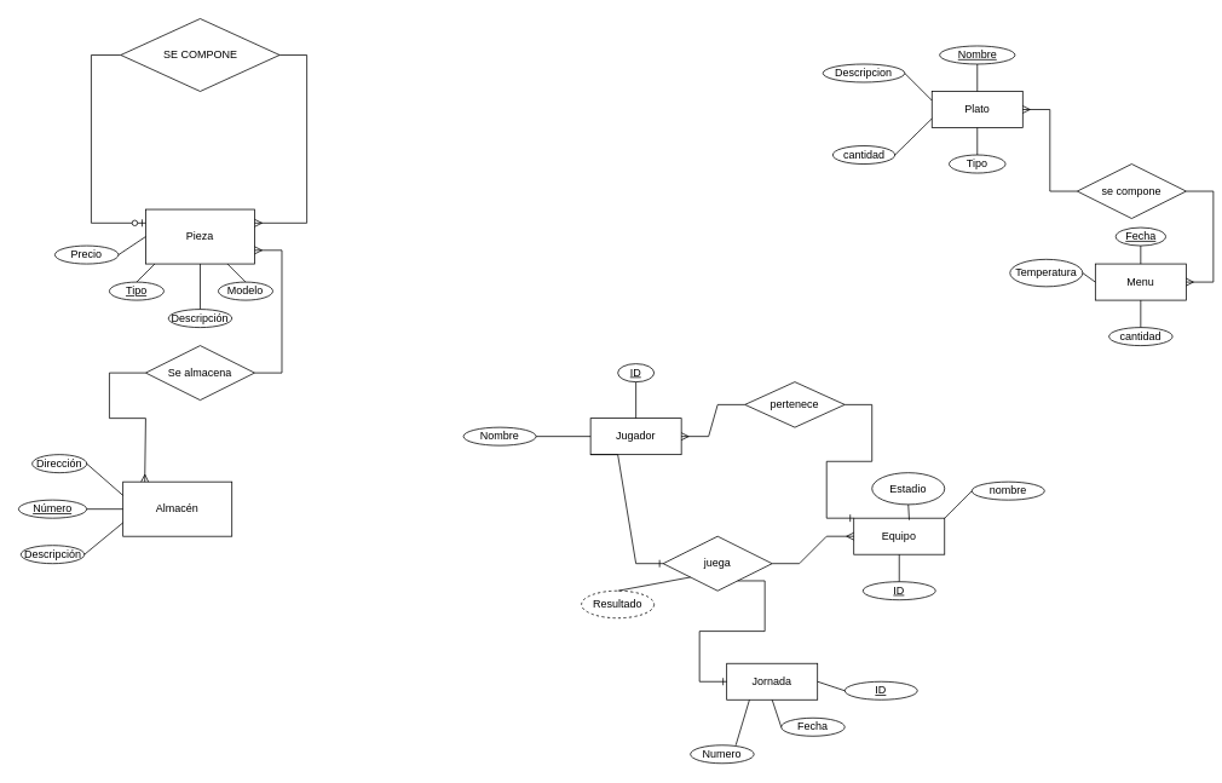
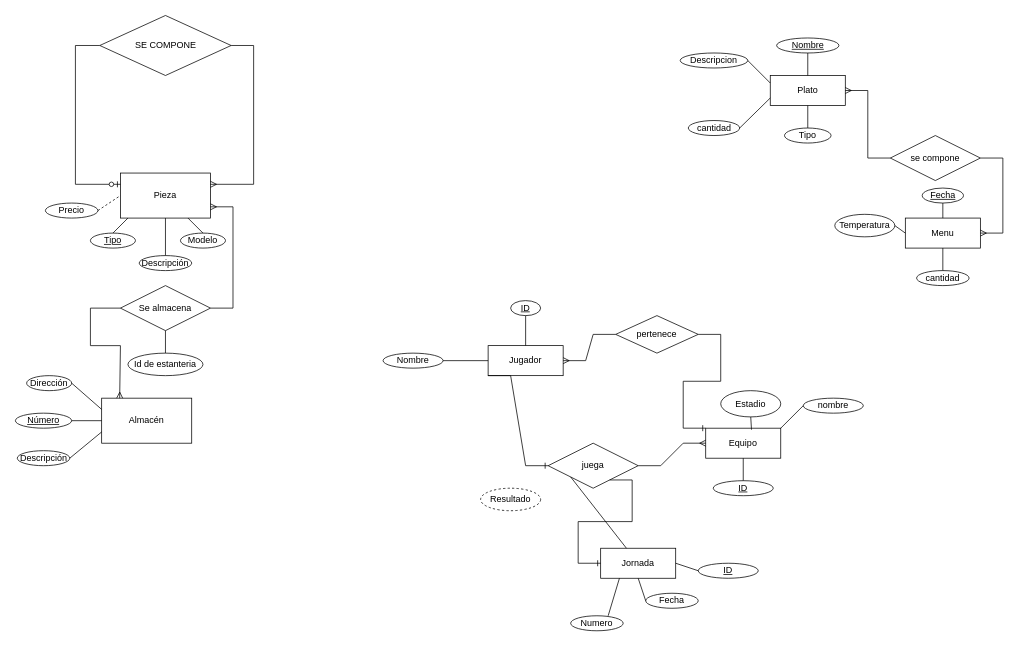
  <mxCell id="0" />
  <mxCell id="1" parent="0" />
  <mxCell id="2" value="Pieza" style="rounded=0;whiteSpace=wrap;html=1;" parent="1" vertex="1"><mxGeometry x="160" y="230" width="120" height="60" as="geometry" /></mxCell>
  <mxCell id="3" value="&lt;u&gt;Tipo&lt;/u&gt;" style="ellipse;whiteSpace=wrap;html=1;" parent="1" vertex="1"><mxGeometry x="120" y="310" width="60" height="20" as="geometry" /></mxCell>
  <mxCell id="4" value="Modelo" style="ellipse;whiteSpace=wrap;html=1;" parent="1" vertex="1"><mxGeometry x="240" y="310" width="60" height="20" as="geometry" /></mxCell>
  <mxCell id="5" value="" style="endArrow=none;html=1;rounded=0;" parent="1" edge="1"><mxGeometry width="50" height="50" relative="1" as="geometry"><mxPoint x="150" y="310" as="sourcePoint" /><mxPoint x="170" y="290" as="targetPoint" /></mxGeometry></mxCell>
  <mxCell id="6" value="" style="endArrow=none;html=1;rounded=0;exitX=0.5;exitY=0;exitDx=0;exitDy=0;" parent="1" source="4" target="2" edge="1"><mxGeometry width="50" height="50" relative="1" as="geometry"><mxPoint x="190" y="340" as="sourcePoint" /><mxPoint x="240" y="290" as="targetPoint" /></mxGeometry></mxCell>
  <mxCell id="7" value="Descripción" style="ellipse;whiteSpace=wrap;html=1;" parent="1" vertex="1"><mxGeometry x="185" y="340" width="70" height="20" as="geometry" /></mxCell>
  <mxCell id="8" value="" style="endArrow=none;html=1;rounded=0;entryX=0.5;entryY=1;entryDx=0;entryDy=0;exitX=0.5;exitY=0;exitDx=0;exitDy=0;" parent="1" source="7" target="2" edge="1"><mxGeometry width="50" height="50" relative="1" as="geometry"><mxPoint x="190" y="340" as="sourcePoint" /><mxPoint x="240" y="290" as="targetPoint" /></mxGeometry></mxCell>
  <mxCell id="9" style="edgeStyle=orthogonalEdgeStyle;rounded=0;orthogonalLoop=1;jettySize=auto;html=1;exitX=0.5;exitY=1;exitDx=0;exitDy=0;" parent="1" source="4" target="4" edge="1"><mxGeometry relative="1" as="geometry" /></mxCell>
  <mxCell id="10" value="Precio" style="ellipse;whiteSpace=wrap;html=1;" parent="1" vertex="1"><mxGeometry x="60" y="270" width="70" height="20" as="geometry" /></mxCell>
- <mxCell id="11" value="" style="endArrow=none;html=1;rounded=0;entryX=0;entryY=0.5;entryDx=0;entryDy=0;exitX=1;exitY=0.5;exitDx=0;exitDy=0;" parent="1" source="10" target="2" edge="1"><mxGeometry width="50" height="50" relative="1" as="geometry"><mxPoint x="50" y="340" as="sourcePoint" /><mxPoint x="100" y="290" as="targetPoint" /></mxGeometry></mxCell>
+ <mxCell id="11" value="" style="endArrow=none;html=1;rounded=0;entryX=0;entryY=0.5;entryDx=0;entryDy=0;exitX=1;exitY=0.5;exitDx=0;exitDy=0;dashed=1;" parent="1" source="10" target="2" edge="1"><mxGeometry width="50" height="50" relative="1" as="geometry"><mxPoint x="50" y="340" as="sourcePoint" /><mxPoint x="100" y="290" as="targetPoint" /></mxGeometry></mxCell>
  <mxCell id="12" value="SE COMPONE" style="rhombus;whiteSpace=wrap;html=1;" parent="1" vertex="1"><mxGeometry x="132.5" y="20" width="175" height="80" as="geometry" /></mxCell>
  <mxCell id="13" value="" style="edgeStyle=entityRelationEdgeStyle;fontSize=12;html=1;endArrow=ERmany;rounded=0;entryX=1;entryY=0.25;entryDx=0;entryDy=0;" parent="1" source="12" target="2" edge="1"><mxGeometry width="100" height="100" relative="1" as="geometry"><mxPoint x="290" y="120" as="sourcePoint" /><mxPoint x="310" y="239" as="targetPoint" /></mxGeometry></mxCell>
  <mxCell id="14" value="" style="edgeStyle=orthogonalEdgeStyle;fontSize=12;html=1;endArrow=ERzeroToOne;endFill=1;rounded=0;entryX=0;entryY=0.25;entryDx=0;entryDy=0;exitX=0;exitY=0.5;exitDx=0;exitDy=0;" parent="1" source="12" target="2" edge="1"><mxGeometry width="100" height="100" relative="1" as="geometry"><mxPoint x="100" y="120" as="sourcePoint" /><mxPoint x="120" y="200" as="targetPoint" /><Array as="points"><mxPoint x="100" y="60" /><mxPoint x="100" y="245" /></Array></mxGeometry></mxCell>
  <mxCell id="15" value="Almacén" style="rounded=0;whiteSpace=wrap;html=1;" parent="1" vertex="1"><mxGeometry x="135" y="530" width="120" height="60" as="geometry" /></mxCell>
  <mxCell id="16" value="&lt;u&gt;Número&lt;/u&gt;" style="ellipse;whiteSpace=wrap;html=1;" parent="1" vertex="1"><mxGeometry x="20" y="550" width="75" height="20" as="geometry" /></mxCell>
  <mxCell id="17" value="" style="endArrow=none;html=1;rounded=0;entryX=1;entryY=0.5;entryDx=0;entryDy=0;exitX=0;exitY=0.5;exitDx=0;exitDy=0;" parent="1" source="15" target="16" edge="1"><mxGeometry relative="1" as="geometry"><mxPoint x="120" y="580" as="sourcePoint" /><mxPoint x="280" y="580" as="targetPoint" /></mxGeometry></mxCell>
  <mxCell id="18" value="Descripción" style="ellipse;whiteSpace=wrap;html=1;" parent="1" vertex="1"><mxGeometry x="22.5" y="600" width="70" height="20" as="geometry" /></mxCell>
  <mxCell id="19" value="" style="endArrow=none;html=1;rounded=0;entryX=1;entryY=0.5;entryDx=0;entryDy=0;exitX=0;exitY=0.75;exitDx=0;exitDy=0;" parent="1" source="15" target="18" edge="1"><mxGeometry width="50" height="50" relative="1" as="geometry"><mxPoint x="230" y="350" as="sourcePoint" /><mxPoint x="230" y="300" as="targetPoint" /></mxGeometry></mxCell>
  <mxCell id="20" value="Dirección" style="ellipse;whiteSpace=wrap;html=1;" parent="1" vertex="1"><mxGeometry x="35" y="500" width="60" height="20" as="geometry" /></mxCell>
  <mxCell id="21" value="" style="endArrow=none;html=1;rounded=0;entryX=1;entryY=0.5;entryDx=0;entryDy=0;exitX=0;exitY=0.25;exitDx=0;exitDy=0;" parent="1" source="15" target="20" edge="1"><mxGeometry width="50" height="50" relative="1" as="geometry"><mxPoint x="230" y="350" as="sourcePoint" /><mxPoint x="230" y="300" as="targetPoint" /></mxGeometry></mxCell>
  <mxCell id="22" value="Se almacena" style="shape=rhombus;perimeter=rhombusPerimeter;whiteSpace=wrap;html=1;align=center;" parent="1" vertex="1"><mxGeometry x="160" y="380" width="120" height="60" as="geometry" /></mxCell>
  <mxCell id="23" value="" style="edgeStyle=entityRelationEdgeStyle;fontSize=12;html=1;endArrow=ERmany;rounded=0;entryX=1;entryY=0.75;entryDx=0;entryDy=0;exitX=1;exitY=0.5;exitDx=0;exitDy=0;" parent="1" source="22" target="2" edge="1"><mxGeometry width="100" height="100" relative="1" as="geometry"><mxPoint x="320" y="570" as="sourcePoint" /><mxPoint x="420" y="470" as="targetPoint" /></mxGeometry></mxCell>
+ <mxCell id="24" value="Id de estanteria" style="ellipse;whiteSpace=wrap;html=1;align=center;" parent="1" vertex="1"><mxGeometry x="170" y="470" width="100" height="30" as="geometry" /></mxCell>
+ <mxCell id="25" value="" style="endArrow=none;html=1;rounded=0;exitX=0.5;exitY=1;exitDx=0;exitDy=0;entryX=0.5;entryY=0;entryDx=0;entryDy=0;" parent="1" source="22" target="24" edge="1"><mxGeometry relative="1" as="geometry"><mxPoint x="280" y="440" as="sourcePoint" /><mxPoint x="440" y="440" as="targetPoint" /></mxGeometry></mxCell>
  <mxCell id="26" value="Jugador" style="whiteSpace=wrap;html=1;align=center;" parent="1" vertex="1"><mxGeometry x="650" y="460" width="100" height="40" as="geometry" /></mxCell>
  <mxCell id="27" value="Equipo" style="rounded=0;whiteSpace=wrap;html=1;" parent="1" vertex="1"><mxGeometry x="940" y="570" width="100" height="40" as="geometry" /></mxCell>
  <mxCell id="28" value="Jornada" style="whiteSpace=wrap;html=1;align=center;" parent="1" vertex="1"><mxGeometry x="800" y="730" width="100" height="40" as="geometry" /></mxCell>
  <mxCell id="29" value="" style="endArrow=none;html=1;rounded=0;entryX=0.25;entryY=1;entryDx=0;entryDy=0;exitX=1;exitY=0.5;exitDx=0;exitDy=0;" parent="1" target="28" edge="1"><mxGeometry width="50" height="50" relative="1" as="geometry"><mxPoint x="810" y="820" as="sourcePoint" /><mxPoint x="820" y="880" as="targetPoint" /></mxGeometry></mxCell>
  <mxCell id="30" value="Fecha" style="ellipse;whiteSpace=wrap;html=1;align=center;" parent="1" vertex="1"><mxGeometry x="860" y="790" width="70" height="20" as="geometry" /></mxCell>
  <mxCell id="31" value="" style="endArrow=none;html=1;rounded=0;entryX=0.5;entryY=1;entryDx=0;entryDy=0;exitX=0;exitY=0.5;exitDx=0;exitDy=0;" parent="1" source="30" target="28" edge="1"><mxGeometry width="50" height="50" relative="1" as="geometry"><mxPoint x="800" y="990" as="sourcePoint" /><mxPoint x="850" y="940" as="targetPoint" /></mxGeometry></mxCell>
  <mxCell id="32" value="juega" style="shape=rhombus;perimeter=rhombusPerimeter;whiteSpace=wrap;html=1;align=center;" parent="1" vertex="1"><mxGeometry x="730" y="590" width="120" height="60" as="geometry" /></mxCell>
  <mxCell id="33" value="ID" style="ellipse;whiteSpace=wrap;html=1;align=center;fontStyle=4;" parent="1" vertex="1"><mxGeometry x="950" y="640" width="80" height="20" as="geometry" /></mxCell>
  <mxCell id="34" value="" style="endArrow=none;html=1;rounded=0;entryX=0.5;entryY=1;entryDx=0;entryDy=0;exitX=0.5;exitY=0;exitDx=0;exitDy=0;" parent="1" source="33" target="27" edge="1"><mxGeometry relative="1" as="geometry"><mxPoint x="780" y="630" as="sourcePoint" /><mxPoint x="940" y="630" as="targetPoint" /></mxGeometry></mxCell>
  <mxCell id="35" value="Estadio" style="ellipse;whiteSpace=wrap;html=1;align=center;" parent="1" vertex="1"><mxGeometry x="960" y="520" width="80" height="35" as="geometry" /></mxCell>
  <mxCell id="36" value="" style="endArrow=none;html=1;rounded=0;entryX=0.61;entryY=0.05;entryDx=0;entryDy=0;entryPerimeter=0;exitX=0.5;exitY=1;exitDx=0;exitDy=0;" parent="1" source="35" target="27" edge="1"><mxGeometry relative="1" as="geometry"><mxPoint x="820" y="550" as="sourcePoint" /><mxPoint x="980" y="550" as="targetPoint" /></mxGeometry></mxCell>
  <mxCell id="37" value="pertenece" style="shape=rhombus;perimeter=rhombusPerimeter;whiteSpace=wrap;html=1;align=center;" parent="1" vertex="1"><mxGeometry x="820" y="420" width="110" height="50" as="geometry" /></mxCell>
  <mxCell id="38" value="" style="edgeStyle=entityRelationEdgeStyle;fontSize=12;html=1;endArrow=ERone;endFill=1;rounded=0;entryX=0;entryY=0;entryDx=0;entryDy=0;exitX=1;exitY=0.5;exitDx=0;exitDy=0;" parent="1" source="37" target="27" edge="1"><mxGeometry width="100" height="100" relative="1" as="geometry"><mxPoint x="710" y="690" as="sourcePoint" /><mxPoint x="810" y="590" as="targetPoint" /></mxGeometry></mxCell>
  <mxCell id="39" value="" style="edgeStyle=entityRelationEdgeStyle;fontSize=12;html=1;endArrow=ERmany;rounded=0;entryX=1;entryY=0.5;entryDx=0;entryDy=0;exitX=0;exitY=0.5;exitDx=0;exitDy=0;" parent="1" source="37" target="26" edge="1"><mxGeometry width="100" height="100" relative="1" as="geometry"><mxPoint x="790" y="560" as="sourcePoint" /><mxPoint x="890" y="460" as="targetPoint" /></mxGeometry></mxCell>
  <mxCell id="40" value="Nombre" style="ellipse;whiteSpace=wrap;html=1;align=center;" parent="1" vertex="1"><mxGeometry x="510" y="470" width="80" height="20" as="geometry" /></mxCell>
  <mxCell id="41" value="" style="endArrow=none;html=1;rounded=0;entryX=0;entryY=0.5;entryDx=0;entryDy=0;exitX=1;exitY=0.5;exitDx=0;exitDy=0;" parent="1" source="40" target="26" edge="1"><mxGeometry relative="1" as="geometry"><mxPoint x="560" y="540" as="sourcePoint" /><mxPoint x="720" y="540" as="targetPoint" /></mxGeometry></mxCell>
  <mxCell id="42" value="ID" style="ellipse;whiteSpace=wrap;html=1;align=center;fontStyle=4;" parent="1" vertex="1"><mxGeometry x="680" y="400" width="40" height="20" as="geometry" /></mxCell>
  <mxCell id="43" value="" style="endArrow=none;html=1;rounded=0;entryX=0.5;entryY=0;entryDx=0;entryDy=0;exitX=0.5;exitY=1;exitDx=0;exitDy=0;" parent="1" source="42" target="26" edge="1"><mxGeometry relative="1" as="geometry"><mxPoint x="700" y="430" as="sourcePoint" /><mxPoint x="860" y="430" as="targetPoint" /></mxGeometry></mxCell>
  <mxCell id="44" value="" style="edgeStyle=entityRelationEdgeStyle;fontSize=12;html=1;endArrow=ERmany;rounded=0;entryX=0;entryY=0.5;entryDx=0;entryDy=0;exitX=1;exitY=0.5;exitDx=0;exitDy=0;" parent="1" source="32" target="27" edge="1"><mxGeometry width="100" height="100" relative="1" as="geometry"><mxPoint x="1050" y="730" as="sourcePoint" /><mxPoint x="1150" y="630" as="targetPoint" /></mxGeometry></mxCell>
  <mxCell id="45" value="" style="edgeStyle=entityRelationEdgeStyle;fontSize=12;html=1;endArrow=ERone;endFill=1;rounded=0;exitX=0.683;exitY=0.817;exitDx=0;exitDy=0;exitPerimeter=0;" parent="1" source="32" edge="1"><mxGeometry width="100" height="100" relative="1" as="geometry"><mxPoint x="800" y="650" as="sourcePoint" /><mxPoint x="800" y="750" as="targetPoint" /></mxGeometry></mxCell>
  <mxCell id="46" value="Resultado" style="ellipse;whiteSpace=wrap;html=1;align=center;dashed=1;" parent="1" vertex="1"><mxGeometry x="640" y="650" width="80" height="30" as="geometry" /></mxCell>
- <mxCell id="47" value="" style="endArrow=none;html=1;rounded=0;exitX=0;exitY=1;exitDx=0;exitDy=0;entryX=0.5;entryY=0;entryDx=0;entryDy=0;" parent="1" source="32" target="46" edge="1"><mxGeometry relative="1" as="geometry"><mxPoint x="990" y="740" as="sourcePoint" /><mxPoint x="1150" y="740" as="targetPoint" /></mxGeometry></mxCell>
+ <mxCell id="47" value="" style="endArrow=none;html=1;rounded=0;exitX=0;exitY=1;exitDx=0;exitDy=0;" parent="1" source="32" target="28" edge="1"><mxGeometry relative="1" as="geometry"><mxPoint x="990" y="740" as="sourcePoint" /><mxPoint x="1150" y="740" as="targetPoint" /></mxGeometry></mxCell>
  <mxCell id="48" value="Plato" style="whiteSpace=wrap;html=1;align=center;" parent="1" vertex="1"><mxGeometry x="1026" y="100" width="100" height="40" as="geometry" /></mxCell>
  <mxCell id="49" value="Menu" style="whiteSpace=wrap;html=1;align=center;" parent="1" vertex="1"><mxGeometry x="1206" y="290" width="100" height="40" as="geometry" /></mxCell>
  <mxCell id="50" value="se compone" style="shape=rhombus;perimeter=rhombusPerimeter;whiteSpace=wrap;html=1;align=center;" parent="1" vertex="1"><mxGeometry x="1186" y="180" width="120" height="60" as="geometry" /></mxCell>
  <mxCell id="51" value="" style="edgeStyle=entityRelationEdgeStyle;fontSize=12;html=1;endArrow=ERmany;rounded=0;entryX=1;entryY=0.5;entryDx=0;entryDy=0;exitX=0;exitY=0.5;exitDx=0;exitDy=0;" parent="1" source="50" target="48" edge="1"><mxGeometry width="100" height="100" relative="1" as="geometry"><mxPoint x="1066" y="360" as="sourcePoint" /><mxPoint x="1166" y="260" as="targetPoint" /></mxGeometry></mxCell>
  <mxCell id="52" value="" style="edgeStyle=entityRelationEdgeStyle;fontSize=12;html=1;endArrow=ERmany;rounded=0;entryX=1;entryY=0.5;entryDx=0;entryDy=0;exitX=1;exitY=0.5;exitDx=0;exitDy=0;" parent="1" source="50" target="49" edge="1"><mxGeometry width="100" height="100" relative="1" as="geometry"><mxPoint x="1086" y="450" as="sourcePoint" /><mxPoint x="1186" y="350" as="targetPoint" /></mxGeometry></mxCell>
  <mxCell id="53" value="Nombre" style="ellipse;whiteSpace=wrap;html=1;align=center;fontStyle=4;" parent="1" vertex="1"><mxGeometry x="1034.5" y="50" width="83" height="20" as="geometry" /></mxCell>
  <mxCell id="54" value="" style="endArrow=none;html=1;rounded=0;exitX=0.5;exitY=1;exitDx=0;exitDy=0;entryX=0.5;entryY=0;entryDx=0;entryDy=0;" parent="1" source="53" target="48" edge="1"><mxGeometry relative="1" as="geometry"><mxPoint x="1086" y="70" as="sourcePoint" /><mxPoint x="1246" y="70" as="targetPoint" /></mxGeometry></mxCell>
  <mxCell id="55" value="Descripcion" style="ellipse;whiteSpace=wrap;html=1;align=center;" parent="1" vertex="1"><mxGeometry x="906" y="70" width="90" height="20" as="geometry" /></mxCell>
  <mxCell id="56" value="" style="endArrow=none;html=1;rounded=0;exitX=1;exitY=0.5;exitDx=0;exitDy=0;entryX=0;entryY=0.25;entryDx=0;entryDy=0;" parent="1" source="55" target="48" edge="1"><mxGeometry relative="1" as="geometry"><mxPoint x="946" y="180" as="sourcePoint" /><mxPoint x="1106" y="180" as="targetPoint" /></mxGeometry></mxCell>
  <mxCell id="57" value="Tipo" style="ellipse;whiteSpace=wrap;html=1;align=center;" parent="1" vertex="1"><mxGeometry x="1045" y="170" width="62" height="20" as="geometry" /></mxCell>
  <mxCell id="58" value="" style="endArrow=none;html=1;rounded=0;entryX=0.5;entryY=0;entryDx=0;entryDy=0;exitX=0.5;exitY=1;exitDx=0;exitDy=0;" parent="1" source="48" target="57" edge="1"><mxGeometry relative="1" as="geometry"><mxPoint x="916" y="180" as="sourcePoint" /><mxPoint x="1076" y="180" as="targetPoint" /></mxGeometry></mxCell>
  <mxCell id="59" value="cantidad" style="ellipse;whiteSpace=wrap;html=1;align=center;" parent="1" vertex="1"><mxGeometry x="1221" y="360" width="70" height="20" as="geometry" /></mxCell>
  <mxCell id="60" value="" style="endArrow=none;html=1;rounded=0;exitX=0.5;exitY=1;exitDx=0;exitDy=0;entryX=0.5;entryY=0;entryDx=0;entryDy=0;" parent="1" source="49" target="59" edge="1"><mxGeometry relative="1" as="geometry"><mxPoint x="1106" y="340" as="sourcePoint" /><mxPoint x="1266" y="340" as="targetPoint" /></mxGeometry></mxCell>
  <mxCell id="61" value="Fecha" style="ellipse;whiteSpace=wrap;html=1;align=center;fontStyle=4;" parent="1" vertex="1"><mxGeometry x="1228.5" y="250" width="55" height="20" as="geometry" /></mxCell>
  <mxCell id="62" value="" style="endArrow=none;html=1;rounded=0;entryX=0.5;entryY=1;entryDx=0;entryDy=0;exitX=0.5;exitY=0;exitDx=0;exitDy=0;" parent="1" source="49" target="61" edge="1"><mxGeometry relative="1" as="geometry"><mxPoint x="1066" y="270" as="sourcePoint" /><mxPoint x="1226" y="270" as="targetPoint" /></mxGeometry></mxCell>
  <mxCell id="63" value="Temperatura" style="ellipse;whiteSpace=wrap;html=1;align=center;" parent="1" vertex="1"><mxGeometry x="1112" y="285" width="80" height="30" as="geometry" /></mxCell>
  <mxCell id="64" value="" style="endArrow=none;html=1;rounded=0;entryX=0;entryY=0.5;entryDx=0;entryDy=0;exitX=1;exitY=0.5;exitDx=0;exitDy=0;" parent="1" source="63" target="49" edge="1"><mxGeometry relative="1" as="geometry"><mxPoint x="1056" y="400" as="sourcePoint" /><mxPoint x="1216" y="400" as="targetPoint" /></mxGeometry></mxCell>
  <mxCell id="65" value="cantidad" style="ellipse;whiteSpace=wrap;html=1;align=center;" parent="1" vertex="1"><mxGeometry x="916.75" y="160" width="68.5" height="20" as="geometry" /></mxCell>
  <mxCell id="66" value="" style="endArrow=none;html=1;rounded=0;exitX=1;exitY=0.5;exitDx=0;exitDy=0;" parent="1" source="65" edge="1"><mxGeometry relative="1" as="geometry"><mxPoint x="866" as="sourcePoint" y="190" /><mxPoint x="1026" y="130" as="targetPoint" /></mxGeometry></mxCell>
  <mxCell id="67" value="nombre" style="ellipse;whiteSpace=wrap;html=1;align=center;" parent="1" vertex="1"><mxGeometry x="1070" y="530" width="80" height="20" as="geometry" /></mxCell>
  <mxCell id="68" value="" style="endArrow=none;html=1;rounded=0;entryX=1;entryY=0;entryDx=0;entryDy=0;exitX=0;exitY=0.5;exitDx=0;exitDy=0;" parent="1" source="67" target="27" edge="1"><mxGeometry relative="1" as="geometry"><mxPoint x="1080" y="550" as="sourcePoint" /><mxPoint x="1000" y="620" as="targetPoint" /></mxGeometry></mxCell>
  <mxCell id="69" value="" style="edgeStyle=entityRelationEdgeStyle;fontSize=12;html=1;endArrow=ERone;endFill=1;rounded=0;exitX=0;exitY=1;exitDx=0;exitDy=0;" parent="1" source="26" target="32" edge="1"><mxGeometry width="100" height="100" relative="1" as="geometry"><mxPoint x="940" y="455" as="sourcePoint" /><mxPoint x="950" y="580" as="targetPoint" /></mxGeometry></mxCell>
  <mxCell id="70" value="ID" style="ellipse;whiteSpace=wrap;html=1;align=center;fontStyle=4;" parent="1" vertex="1"><mxGeometry x="930" y="750" width="80" height="20" as="geometry" /></mxCell>
  <mxCell id="71" value="" style="endArrow=none;html=1;rounded=0;entryX=1;entryY=0.5;entryDx=0;entryDy=0;exitX=0;exitY=0.5;exitDx=0;exitDy=0;" parent="1" source="70" target="28" edge="1"><mxGeometry width="50" height="50" relative="1" as="geometry"><mxPoint x="870" y="810" as="sourcePoint" /><mxPoint x="860" y="780" as="targetPoint" /></mxGeometry></mxCell>
  <mxCell id="72" value="Numero" style="ellipse;whiteSpace=wrap;html=1;align=center;" parent="1" vertex="1"><mxGeometry x="760" y="820" width="70" height="20" as="geometry" /></mxCell>
  <mxCell id="73" value="" style="edgeStyle=orthogonalEdgeStyle;fontSize=12;html=1;endArrow=ERmany;rounded=0;exitX=0;exitY=0.5;exitDx=0;exitDy=0;entryX=0.2;entryY=0;entryDx=0;entryDy=0;entryPerimeter=0;" parent="1" source="22" target="15" edge="1"><mxGeometry width="100" height="100" relative="1" as="geometry"><mxPoint x="30" y="360" as="sourcePoint" /><mxPoint x="160" y="510" as="targetPoint" /><Array as="points"><mxPoint x="120" y="410" /><mxPoint x="120" y="460" /><mxPoint x="160" y="460" /></Array></mxGeometry></mxCell>
